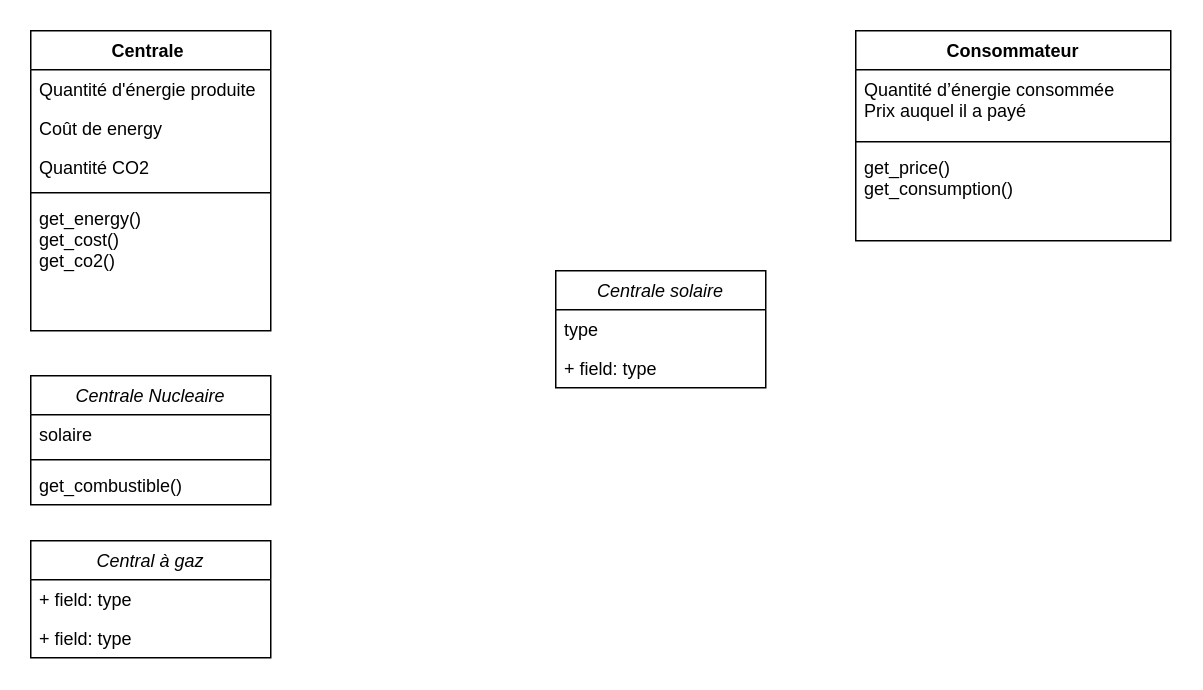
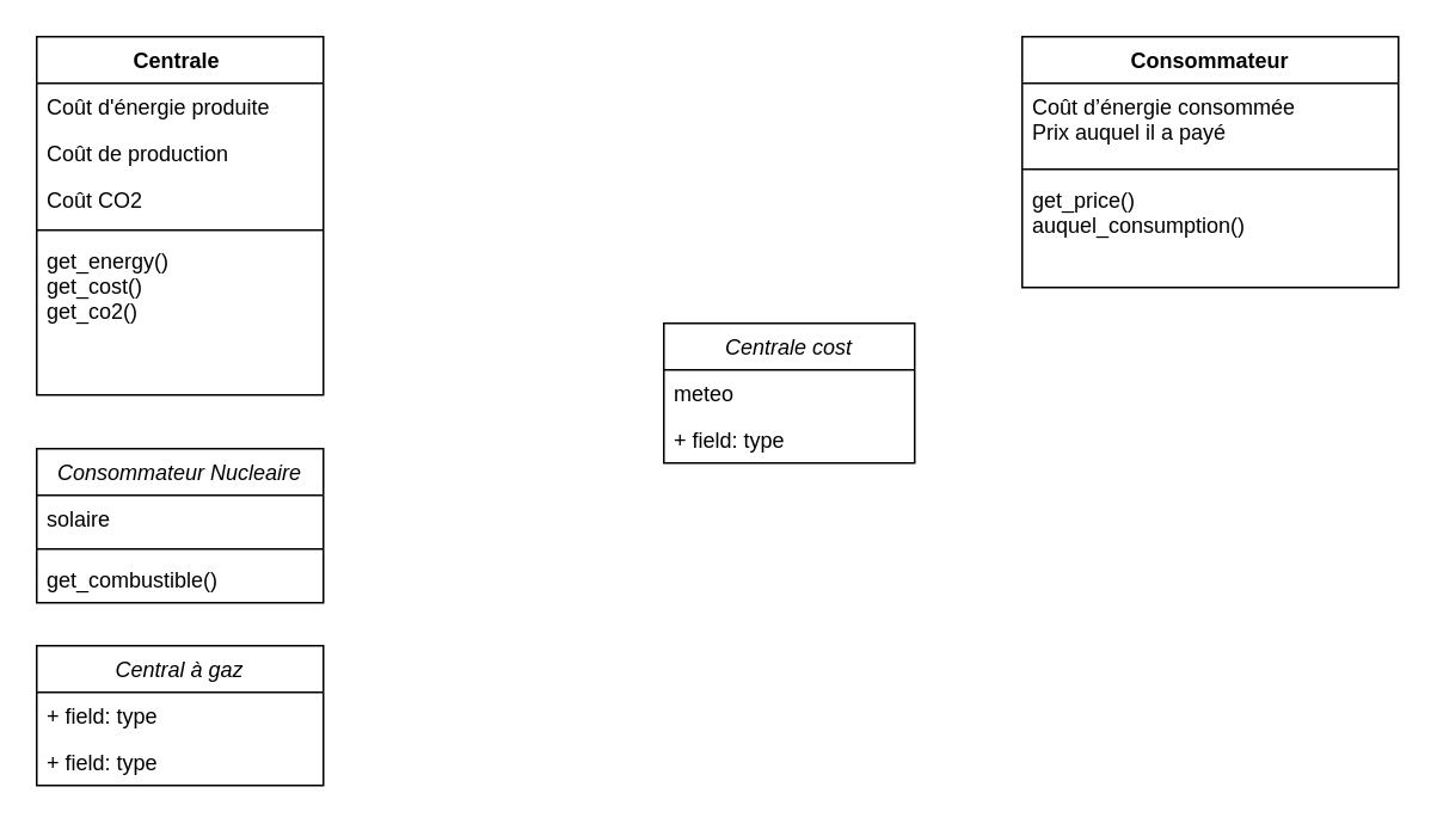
  <mxCell id="0" />
  <mxCell id="1" parent="0" />
  <mxCell id="2" value="Centrale " style="swimlane;fontStyle=1;align=center;verticalAlign=top;childLayout=stackLayout;horizontal=1;startSize=26;horizontalStack=0;resizeParent=1;resizeLast=0;collapsible=1;marginBottom=0;rounded=0;shadow=0;strokeWidth=1;" parent="1" vertex="1"><mxGeometry x="20" y="20" width="160" height="200" as="geometry"><mxRectangle x="230" y="140" width="160" height="26" as="alternateBounds" /></mxGeometry></mxCell>
- <mxCell id="3" value="Quantité d'énergie produite" style="text;align=left;verticalAlign=top;spacingLeft=4;spacingRight=4;overflow=hidden;rotatable=0;points=[[0,0.5],[1,0.5]];portConstraint=eastwest;" parent="2" vertex="1"><mxGeometry y="26" width="160" height="26" as="geometry" /></mxCell>
- <mxCell id="4" value="Coût de energy" style="text;align=left;verticalAlign=top;spacingLeft=4;spacingRight=4;overflow=hidden;rotatable=0;points=[[0,0.5],[1,0.5]];portConstraint=eastwest;rounded=0;shadow=0;html=0;" parent="2" vertex="1"><mxGeometry y="52" width="160" height="26" as="geometry" /></mxCell>
- <mxCell id="5" value="Quantité CO2" style="text;align=left;verticalAlign=top;spacingLeft=4;spacingRight=4;overflow=hidden;rotatable=0;points=[[0,0.5],[1,0.5]];portConstraint=eastwest;rounded=0;shadow=0;html=0;" parent="2" vertex="1"><mxGeometry y="78" width="160" height="26" as="geometry" /></mxCell>
+ <mxCell id="3" value="Coût d'énergie produite" style="text;align=left;verticalAlign=top;spacingLeft=4;spacingRight=4;overflow=hidden;rotatable=0;points=[[0,0.5],[1,0.5]];portConstraint=eastwest;" parent="2" vertex="1"><mxGeometry y="26" width="160" height="26" as="geometry" /></mxCell>
+ <mxCell id="4" value="Coût de production" style="text;align=left;verticalAlign=top;spacingLeft=4;spacingRight=4;overflow=hidden;rotatable=0;points=[[0,0.5],[1,0.5]];portConstraint=eastwest;rounded=0;shadow=0;html=0;" parent="2" vertex="1"><mxGeometry y="52" width="160" height="26" as="geometry" /></mxCell>
+ <mxCell id="5" value="Coût CO2" style="text;align=left;verticalAlign=top;spacingLeft=4;spacingRight=4;overflow=hidden;rotatable=0;points=[[0,0.5],[1,0.5]];portConstraint=eastwest;rounded=0;shadow=0;html=0;" parent="2" vertex="1"><mxGeometry y="78" width="160" height="26" as="geometry" /></mxCell>
  <mxCell id="6" value="" style="line;html=1;strokeWidth=1;align=left;verticalAlign=middle;spacingTop=-1;spacingLeft=3;spacingRight=3;rotatable=0;labelPosition=right;points=[];portConstraint=eastwest;" parent="2" vertex="1"><mxGeometry y="104" width="160" height="8" as="geometry" /></mxCell>
  <mxCell id="7" value="get_energy()&#10;get_cost()&#10;get_co2()" style="text;align=left;verticalAlign=top;spacingLeft=4;spacingRight=4;overflow=hidden;rotatable=0;points=[[0,0.5],[1,0.5]];portConstraint=eastwest;" parent="2" vertex="1"><mxGeometry y="112" width="160" height="68" as="geometry" /></mxCell>
  <mxCell id="8" value="Consommateur" style="swimlane;fontStyle=1;align=center;verticalAlign=top;childLayout=stackLayout;horizontal=1;startSize=26;horizontalStack=0;resizeParent=1;resizeParentMax=0;resizeLast=0;collapsible=1;marginBottom=0;" vertex="1" parent="1"><mxGeometry x="570" y="20" width="210" height="140" as="geometry" /></mxCell>
- <mxCell id="9" value="Quantité d’énergie consommée &#10;Prix auquel il a payé" style="text;strokeColor=none;fillColor=none;align=left;verticalAlign=top;spacingLeft=4;spacingRight=4;overflow=hidden;rotatable=0;points=[[0,0.5],[1,0.5]];portConstraint=eastwest;" vertex="1" parent="8"><mxGeometry y="26" width="210" height="44" as="geometry" /></mxCell>
+ <mxCell id="9" value="Coût d’énergie consommée &#10;Prix auquel il a payé" style="text;strokeColor=none;fillColor=none;align=left;verticalAlign=top;spacingLeft=4;spacingRight=4;overflow=hidden;rotatable=0;points=[[0,0.5],[1,0.5]];portConstraint=eastwest;" vertex="1" parent="8"><mxGeometry y="26" width="210" height="44" as="geometry" /></mxCell>
  <mxCell id="10" value="" style="line;strokeWidth=1;fillColor=none;align=left;verticalAlign=middle;spacingTop=-1;spacingLeft=3;spacingRight=3;rotatable=0;labelPosition=right;points=[];portConstraint=eastwest;" vertex="1" parent="8"><mxGeometry y="70" width="210" height="8" as="geometry" /></mxCell>
- <mxCell id="11" value="get_price()&#10;get_consumption()&#10;&#10;" style="text;strokeColor=none;fillColor=none;align=left;verticalAlign=top;spacingLeft=4;spacingRight=4;overflow=hidden;rotatable=0;points=[[0,0.5],[1,0.5]];portConstraint=eastwest;" vertex="1" parent="8"><mxGeometry y="78" width="210" height="62" as="geometry" /></mxCell>
- <mxCell id="12" value="Centrale Nucleaire" style="swimlane;fontStyle=2;childLayout=stackLayout;horizontal=1;startSize=26;fillColor=none;horizontalStack=0;resizeParent=1;resizeParentMax=0;resizeLast=0;collapsible=1;marginBottom=0;" vertex="1" parent="1"><mxGeometry x="20" y="250" width="160" height="86" as="geometry" /></mxCell>
+ <mxCell id="11" value="get_price()&#10;auquel_consumption()&#10;&#10;" style="text;strokeColor=none;fillColor=none;align=left;verticalAlign=top;spacingLeft=4;spacingRight=4;overflow=hidden;rotatable=0;points=[[0,0.5],[1,0.5]];portConstraint=eastwest;" vertex="1" parent="8"><mxGeometry y="78" width="210" height="62" as="geometry" /></mxCell>
+ <mxCell id="12" value="Consommateur Nucleaire" style="swimlane;fontStyle=2;childLayout=stackLayout;horizontal=1;startSize=26;fillColor=none;horizontalStack=0;resizeParent=1;resizeParentMax=0;resizeLast=0;collapsible=1;marginBottom=0;" vertex="1" parent="1"><mxGeometry x="20" y="250" width="160" height="86" as="geometry" /></mxCell>
  <mxCell id="13" value="solaire" style="text;strokeColor=none;fillColor=none;align=left;verticalAlign=top;spacingLeft=4;spacingRight=4;overflow=hidden;rotatable=0;points=[[0,0.5],[1,0.5]];portConstraint=eastwest;" vertex="1" parent="12"><mxGeometry y="26" width="160" height="26" as="geometry" /></mxCell>
  <mxCell id="14" value="" style="line;strokeWidth=1;fillColor=none;align=left;verticalAlign=middle;spacingTop=-1;spacingLeft=3;spacingRight=3;rotatable=0;labelPosition=right;points=[];portConstraint=eastwest;" vertex="1" parent="12"><mxGeometry y="52" width="160" height="8" as="geometry" /></mxCell>
  <mxCell id="15" value="get_combustible()" style="text;strokeColor=none;fillColor=none;align=left;verticalAlign=top;spacingLeft=4;spacingRight=4;overflow=hidden;rotatable=0;points=[[0,0.5],[1,0.5]];portConstraint=eastwest;" vertex="1" parent="12"><mxGeometry y="60" width="160" height="26" as="geometry" /></mxCell>
  <mxCell id="16" value="Central à gaz" style="swimlane;fontStyle=2;childLayout=stackLayout;horizontal=1;startSize=26;fillColor=none;horizontalStack=0;resizeParent=1;resizeParentMax=0;resizeLast=0;collapsible=1;marginBottom=0;" vertex="1" parent="1"><mxGeometry x="20" y="360" width="160" height="78" as="geometry" /></mxCell>
  <mxCell id="17" value="+ field: type" style="text;strokeColor=none;fillColor=none;align=left;verticalAlign=top;spacingLeft=4;spacingRight=4;overflow=hidden;rotatable=0;points=[[0,0.5],[1,0.5]];portConstraint=eastwest;" vertex="1" parent="16"><mxGeometry y="26" width="160" height="26" as="geometry" /></mxCell>
  <mxCell id="18" value="+ field: type" style="text;strokeColor=none;fillColor=none;align=left;verticalAlign=top;spacingLeft=4;spacingRight=4;overflow=hidden;rotatable=0;points=[[0,0.5],[1,0.5]];portConstraint=eastwest;" vertex="1" parent="16"><mxGeometry y="52" width="160" height="26" as="geometry" /></mxCell>
- <mxCell id="19" value="Centrale solaire" style="swimlane;fontStyle=2;childLayout=stackLayout;horizontal=1;startSize=26;fillColor=none;horizontalStack=0;resizeParent=1;resizeParentMax=0;resizeLast=0;collapsible=1;marginBottom=0;" vertex="1" parent="1"><mxGeometry x="370" y="180" width="140" height="78" as="geometry" /></mxCell>
- <mxCell id="20" value="type" style="text;strokeColor=none;fillColor=none;align=left;verticalAlign=top;spacingLeft=4;spacingRight=4;overflow=hidden;rotatable=0;points=[[0,0.5],[1,0.5]];portConstraint=eastwest;" vertex="1" parent="19"><mxGeometry y="26" width="140" height="26" as="geometry" /></mxCell>
+ <mxCell id="19" value="Centrale cost" style="swimlane;fontStyle=2;childLayout=stackLayout;horizontal=1;startSize=26;fillColor=none;horizontalStack=0;resizeParent=1;resizeParentMax=0;resizeLast=0;collapsible=1;marginBottom=0;" vertex="1" parent="1"><mxGeometry x="370" y="180" width="140" height="78" as="geometry" /></mxCell>
+ <mxCell id="20" value="meteo" style="text;strokeColor=none;fillColor=none;align=left;verticalAlign=top;spacingLeft=4;spacingRight=4;overflow=hidden;rotatable=0;points=[[0,0.5],[1,0.5]];portConstraint=eastwest;" vertex="1" parent="19"><mxGeometry y="26" width="140" height="26" as="geometry" /></mxCell>
  <mxCell id="21" value="+ field: type" style="text;strokeColor=none;fillColor=none;align=left;verticalAlign=top;spacingLeft=4;spacingRight=4;overflow=hidden;rotatable=0;points=[[0,0.5],[1,0.5]];portConstraint=eastwest;" vertex="1" parent="19"><mxGeometry y="52" width="140" height="26" as="geometry" /></mxCell>
